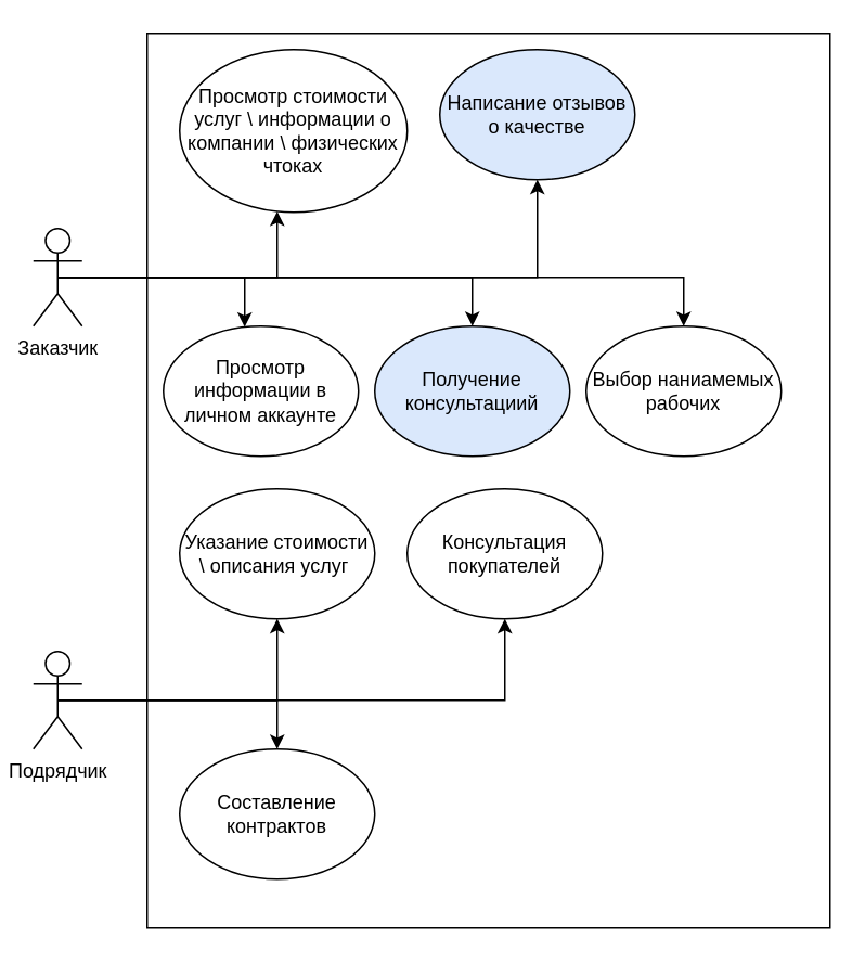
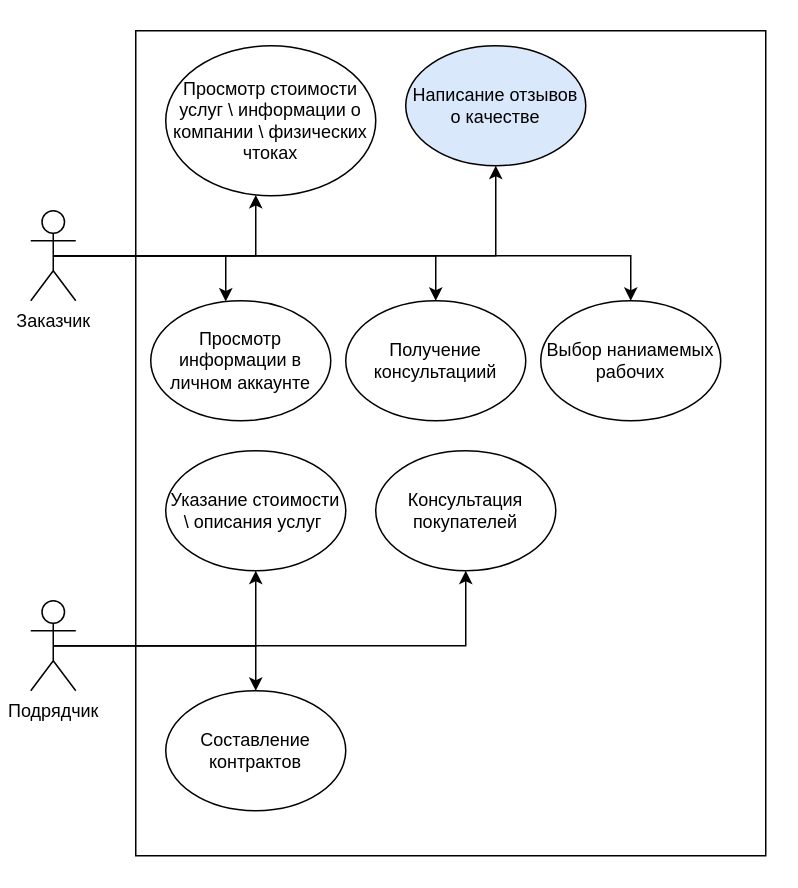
  <mxCell id="0" />
  <mxCell id="1" parent="0" />
  <mxCell id="2" value="" style="rounded=0;whiteSpace=wrap;html=1;" vertex="1" parent="1"><mxGeometry x="90" y="20" width="420" height="550" as="geometry" /></mxCell>
  <mxCell id="3" style="edgeStyle=orthogonalEdgeStyle;rounded=0;orthogonalLoop=1;jettySize=auto;html=1;exitX=0.5;exitY=0.5;exitDx=0;exitDy=0;exitPerimeter=0;" edge="1" parent="1" source="8" target="13"><mxGeometry relative="1" as="geometry"><Array as="points"><mxPoint x="170" y="170" /><mxPoint x="170" y="75" /></Array></mxGeometry></mxCell>
  <mxCell id="4" style="edgeStyle=orthogonalEdgeStyle;rounded=0;orthogonalLoop=1;jettySize=auto;html=1;exitX=0.5;exitY=0.5;exitDx=0;exitDy=0;exitPerimeter=0;" edge="1" parent="1" source="8" target="15"><mxGeometry relative="1" as="geometry"><Array as="points"><mxPoint x="150" y="170" /></Array></mxGeometry></mxCell>
  <mxCell id="5" style="edgeStyle=orthogonalEdgeStyle;rounded=0;orthogonalLoop=1;jettySize=auto;html=1;exitX=0.5;exitY=0.5;exitDx=0;exitDy=0;exitPerimeter=0;" edge="1" parent="1" source="8" target="14"><mxGeometry relative="1" as="geometry" /></mxCell>
  <mxCell id="6" style="edgeStyle=orthogonalEdgeStyle;rounded=0;orthogonalLoop=1;jettySize=auto;html=1;exitX=0.5;exitY=0.5;exitDx=0;exitDy=0;exitPerimeter=0;entryX=0.5;entryY=0;entryDx=0;entryDy=0;" edge="1" parent="1" source="8" target="19"><mxGeometry relative="1" as="geometry"><Array as="points"><mxPoint x="290" y="170" /></Array></mxGeometry></mxCell>
  <mxCell id="7" style="edgeStyle=orthogonalEdgeStyle;rounded=0;orthogonalLoop=1;jettySize=auto;html=1;exitX=0.5;exitY=0.5;exitDx=0;exitDy=0;exitPerimeter=0;entryX=0.5;entryY=0;entryDx=0;entryDy=0;" edge="1" parent="1" source="8" target="20"><mxGeometry relative="1" as="geometry" /></mxCell>
  <mxCell id="8" value="Заказчик" style="shape=umlActor;verticalLabelPosition=bottom;verticalAlign=top;html=1;outlineConnect=0;" vertex="1" parent="1"><mxGeometry x="20" y="140" width="30" height="60" as="geometry" /></mxCell>
  <mxCell id="9" style="edgeStyle=orthogonalEdgeStyle;rounded=0;orthogonalLoop=1;jettySize=auto;html=1;exitX=0.5;exitY=0.5;exitDx=0;exitDy=0;exitPerimeter=0;" edge="1" parent="1" source="12" target="16"><mxGeometry relative="1" as="geometry" /></mxCell>
  <mxCell id="10" style="edgeStyle=orthogonalEdgeStyle;rounded=0;orthogonalLoop=1;jettySize=auto;html=1;exitX=0.5;exitY=0.5;exitDx=0;exitDy=0;exitPerimeter=0;" edge="1" parent="1" source="12" target="18"><mxGeometry relative="1" as="geometry"><Array as="points"><mxPoint x="310" y="430" /></Array></mxGeometry></mxCell>
  <mxCell id="11" style="edgeStyle=orthogonalEdgeStyle;rounded=0;orthogonalLoop=1;jettySize=auto;html=1;exitX=0.5;exitY=0.5;exitDx=0;exitDy=0;exitPerimeter=0;entryX=0.5;entryY=0;entryDx=0;entryDy=0;" edge="1" parent="1" source="12" target="17"><mxGeometry relative="1" as="geometry" /></mxCell>
  <mxCell id="12" value="Подрядчик" style="shape=umlActor;verticalLabelPosition=bottom;verticalAlign=top;html=1;outlineConnect=0;" vertex="1" parent="1"><mxGeometry x="20" y="400" width="30" height="60" as="geometry" /></mxCell>
  <mxCell id="13" value="Просмотр стоимости услуг \ информации о компании \ физических чтоках" style="ellipse;whiteSpace=wrap;html=1;" vertex="1" parent="1"><mxGeometry x="110" y="30" width="140" height="100" as="geometry" /></mxCell>
  <mxCell id="14" value="Написание отзывов о качестве" style="ellipse;whiteSpace=wrap;html=1;fillColor=#dae8fc;" vertex="1" parent="1"><mxGeometry x="270" y="30" width="120" height="80" as="geometry" /></mxCell>
  <mxCell id="15" value="Просмотр информации в личном аккаунте" style="ellipse;whiteSpace=wrap;html=1;" vertex="1" parent="1"><mxGeometry x="100" y="200" width="120" height="80" as="geometry" /></mxCell>
  <mxCell id="16" value="Указание стоимости \ описания услуг&amp;nbsp;" style="ellipse;whiteSpace=wrap;html=1;" vertex="1" parent="1"><mxGeometry x="110" y="300" width="120" height="80" as="geometry" /></mxCell>
  <mxCell id="17" value="Составление контрактов" style="ellipse;whiteSpace=wrap;html=1;" vertex="1" parent="1"><mxGeometry x="110" y="460" width="120" height="80" as="geometry" /></mxCell>
  <mxCell id="18" value="Консультация покупателей" style="ellipse;whiteSpace=wrap;html=1;" vertex="1" parent="1"><mxGeometry x="250" y="300" width="120" height="80" as="geometry" /></mxCell>
- <mxCell id="19" value="Получение консультациий" style="ellipse;whiteSpace=wrap;html=1;fillColor=#dae8fc;" vertex="1" parent="1"><mxGeometry x="230" y="200" width="120" height="80" as="geometry" /></mxCell>
+ <mxCell id="19" value="Получение консультациий" style="ellipse;whiteSpace=wrap;html=1;" vertex="1" parent="1"><mxGeometry x="230" y="200" width="120" height="80" as="geometry" /></mxCell>
  <mxCell id="20" value="Выбор наниамемых рабочих" style="ellipse;whiteSpace=wrap;html=1;" vertex="1" parent="1"><mxGeometry x="360" y="200" width="120" height="80" as="geometry" /></mxCell>
